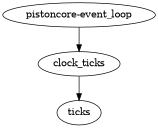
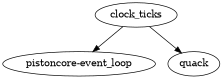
  digraph {
    n1 [label="pistoncore-event_loop"]
    n2 [label=clock_ticks]
-   n3 [label=ticks]
-   n1 -> n2
+   n3 [label=quack]
+   n2 -> n1
    n2 -> n3
  }
